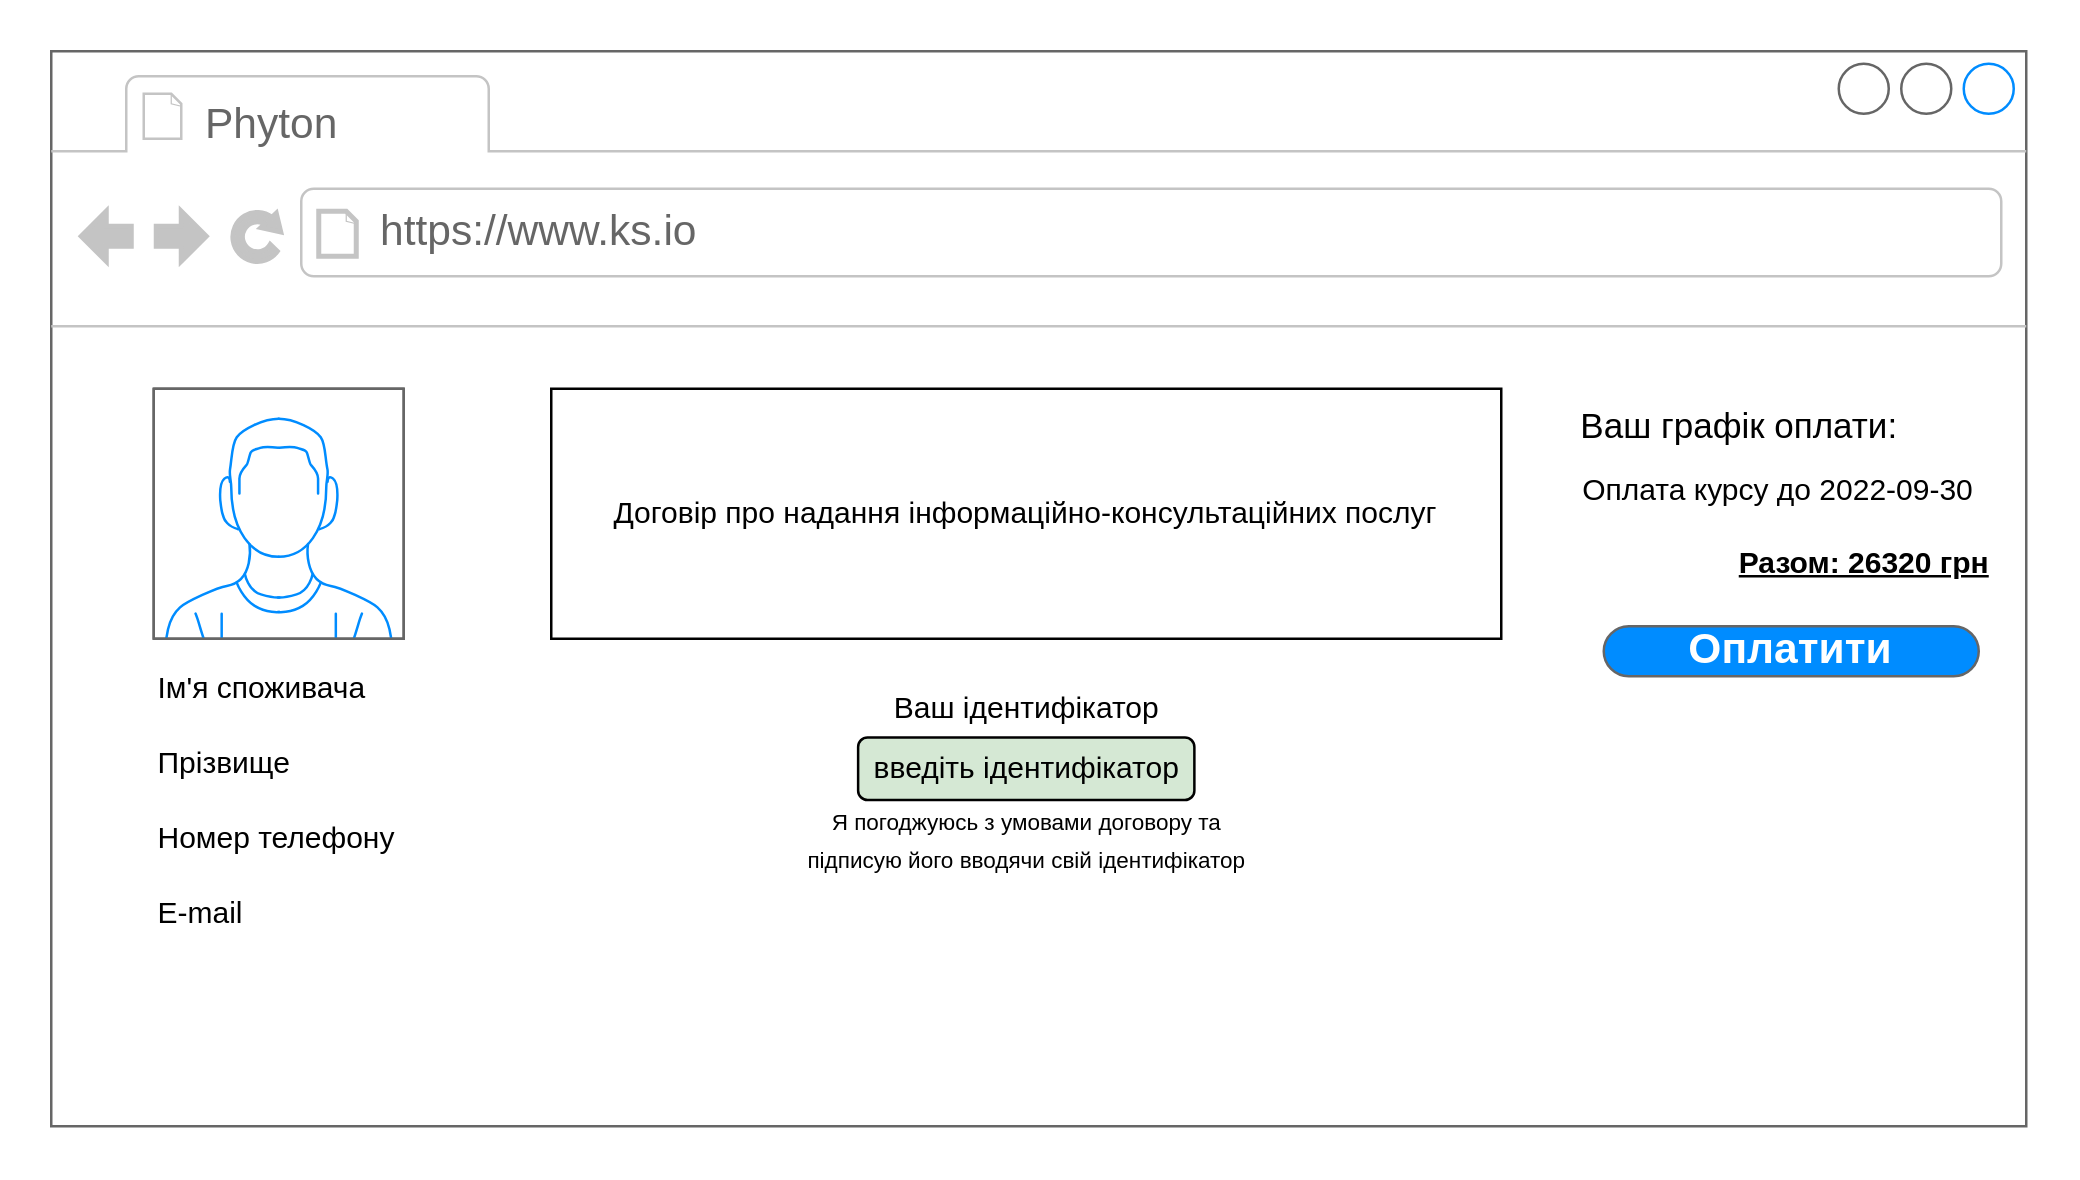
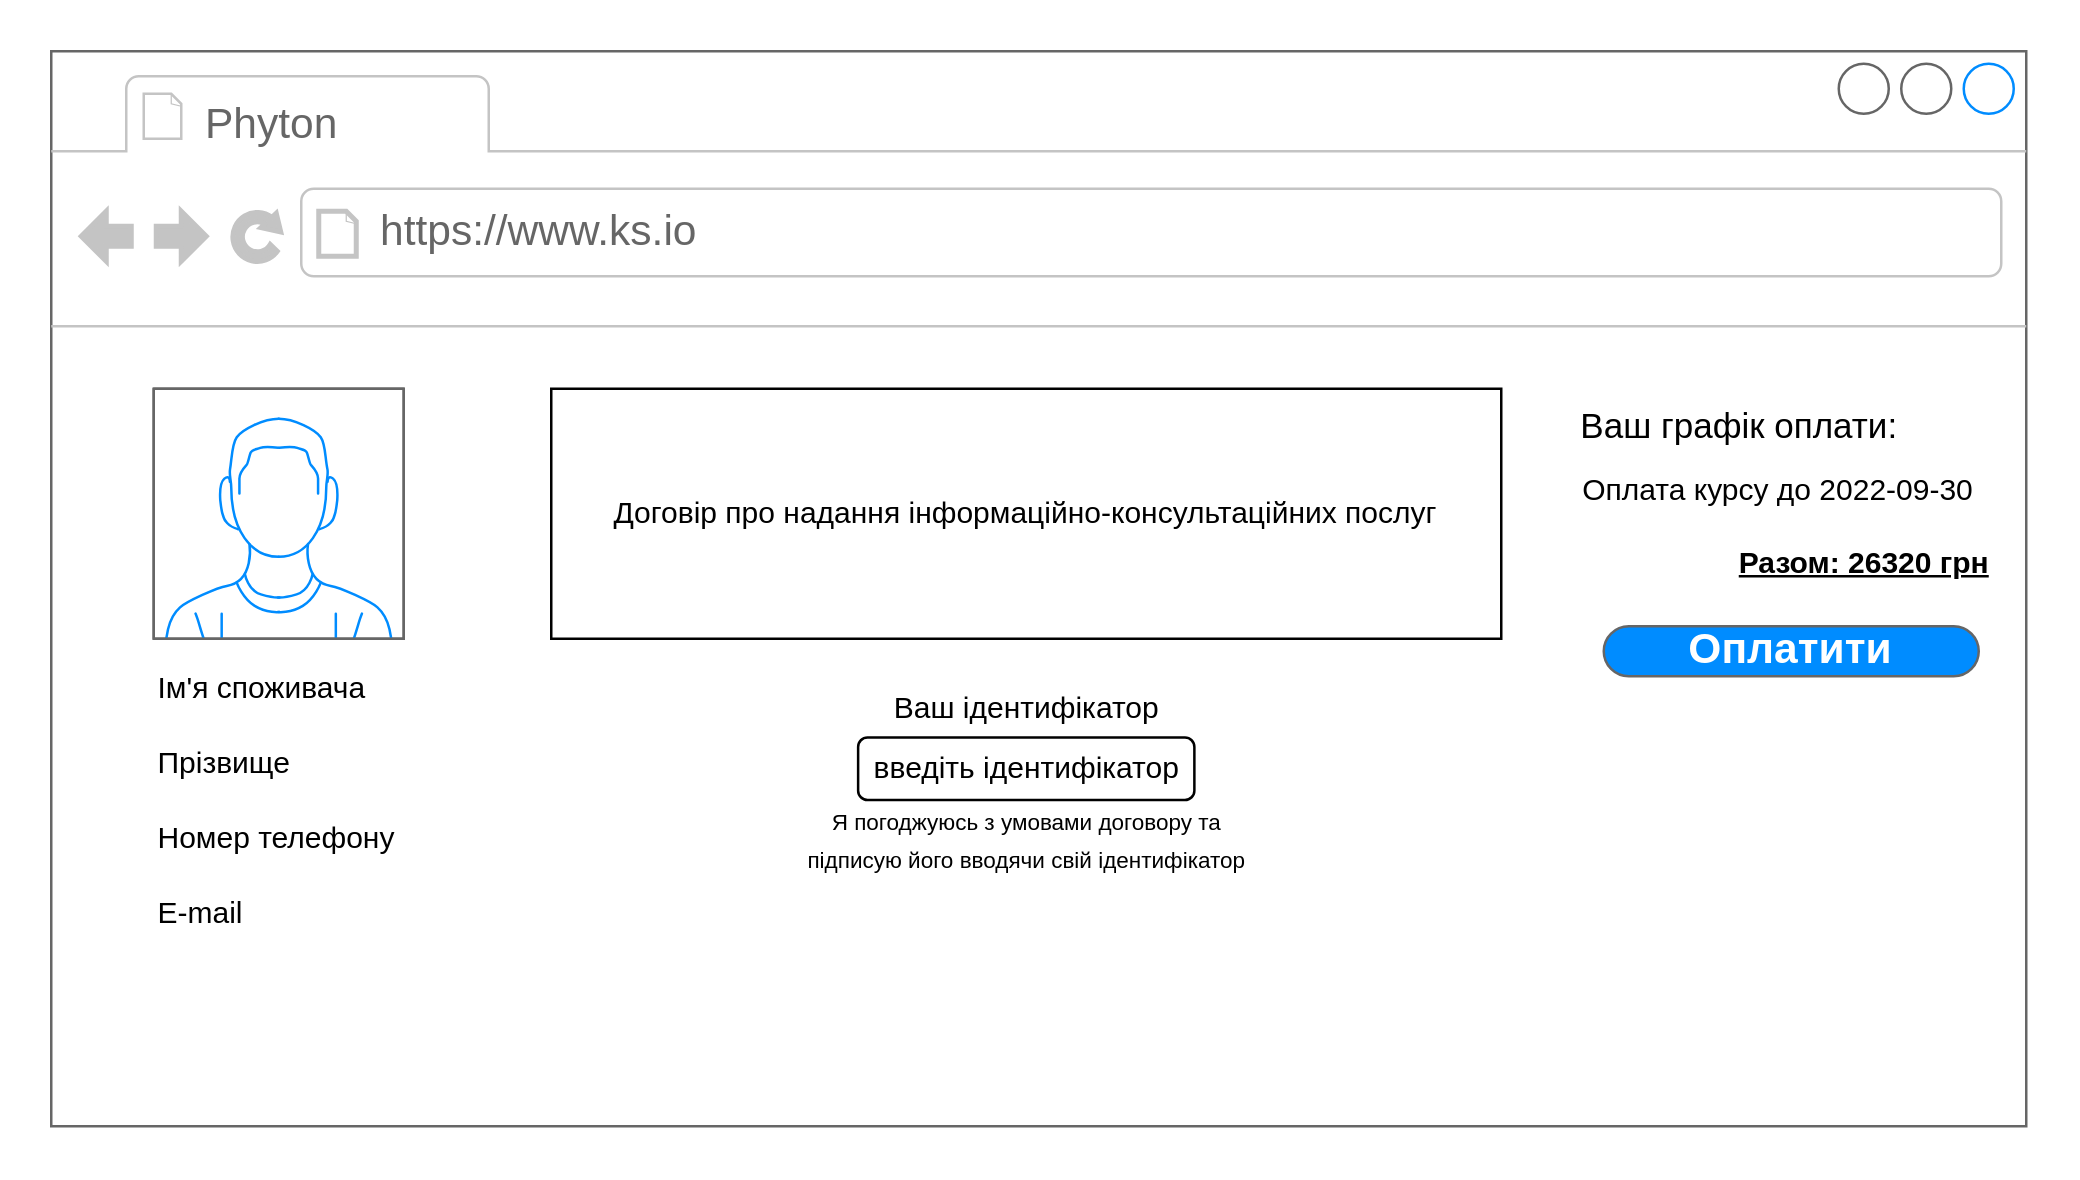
  <mxCell id="0" />
  <mxCell id="1" parent="0" />
  <mxCell id="2" value="" style="strokeWidth=1;shadow=0;dashed=0;align=center;html=1;shape=mxgraph.mockup.containers.browserWindow;rSize=0;strokeColor=#666666;strokeColor2=#008cff;strokeColor3=#c4c4c4;mainText=,;recursiveResize=0;" parent="1" vertex="1"><mxGeometry y="20" width="790" height="430" as="geometry" x="20" /></mxCell>
  <mxCell id="3" value="Phyton" style="strokeWidth=1;shadow=0;dashed=0;align=center;html=1;shape=mxgraph.mockup.containers.anchor;fontSize=17;fontColor=#666666;align=left;" parent="2" vertex="1"><mxGeometry x="60" y="12" width="155" height="35" as="geometry" /></mxCell>
  <mxCell id="4" value="https://www.ks.io" style="strokeWidth=1;shadow=0;dashed=0;align=center;html=1;shape=mxgraph.mockup.containers.anchor;rSize=0;fontSize=17;fontColor=#666666;align=left;" parent="2" vertex="1"><mxGeometry x="130" y="60" width="250" height="26" as="geometry" /></mxCell>
  <mxCell id="5" value="" style="verticalLabelPosition=bottom;shadow=0;dashed=0;align=center;html=1;verticalAlign=top;strokeWidth=1;shape=mxgraph.mockup.containers.userMale;strokeColor=#666666;strokeColor2=#008cff;" parent="2" vertex="1"><mxGeometry x="41" y="135" width="100" height="100" as="geometry" /></mxCell>
  <mxCell id="6" value="Ім'я споживача" style="text;html=1;strokeColor=none;fillColor=none;align=left;verticalAlign=middle;whiteSpace=wrap;rounded=0;" parent="2" vertex="1"><mxGeometry x="41" y="240" width="89" height="30" as="geometry" /></mxCell>
  <mxCell id="7" value="Прізвище" style="text;html=1;strokeColor=none;fillColor=none;align=left;verticalAlign=middle;whiteSpace=wrap;rounded=0;" parent="2" vertex="1"><mxGeometry x="41" y="270" width="60" height="30" as="geometry" /></mxCell>
  <mxCell id="8" value="Номер телефону" style="text;html=1;strokeColor=none;fillColor=none;align=left;verticalAlign=middle;whiteSpace=wrap;rounded=0;" parent="2" vertex="1"><mxGeometry x="41" y="300" width="99" height="30" as="geometry" /></mxCell>
  <mxCell id="9" value="E-mail" style="text;html=1;strokeColor=none;fillColor=none;align=left;verticalAlign=middle;whiteSpace=wrap;rounded=0;" parent="2" vertex="1"><mxGeometry x="41" y="330" width="60" height="30" as="geometry" /></mxCell>
  <mxCell id="10" value="Договір про надання інформаційно-консультаційних послуг" style="rounded=0;whiteSpace=wrap;html=1;" parent="2" vertex="1"><mxGeometry x="200" y="135" width="380" height="100" as="geometry" /></mxCell>
- <mxCell id="11" value="введіть ідентифікатор" style="rounded=1;whiteSpace=wrap;html=1;fillColor=#d5e8d4;" parent="2" vertex="1"><mxGeometry x="322.75" y="274.5" width="134.5" height="25" as="geometry" /></mxCell>
+ <mxCell id="11" value="введіть ідентифікатор" style="rounded=1;whiteSpace=wrap;html=1;" parent="2" vertex="1"><mxGeometry x="322.75" y="274.5" width="134.5" height="25" as="geometry" /></mxCell>
  <mxCell id="12" value="Ваш ідентифікатор" style="text;html=1;strokeColor=none;fillColor=none;align=center;verticalAlign=middle;whiteSpace=wrap;rounded=0;" parent="2" vertex="1"><mxGeometry x="330.5" y="247.5" width="119" height="30" as="geometry" /></mxCell>
  <mxCell id="13" value="&lt;font style=&quot;font-size: 9px;&quot;&gt;Я погоджуюсь з умовами договору та підписую його вводячи свій ідентифікатор&lt;/font&gt;" style="text;html=1;strokeColor=none;fillColor=none;align=center;verticalAlign=middle;whiteSpace=wrap;rounded=0;" parent="2" vertex="1"><mxGeometry x="295.5" y="304.5" width="189" height="20" as="geometry" /></mxCell>
  <mxCell id="14" value="&lt;font style=&quot;font-size: 14px;&quot;&gt;Ваш графік оплати:&lt;/font&gt;" style="text;html=1;strokeColor=none;fillColor=none;align=center;verticalAlign=middle;whiteSpace=wrap;rounded=0;fontSize=9;" parent="2" vertex="1"><mxGeometry x="611" y="135" width="129" height="30" as="geometry" /></mxCell>
  <mxCell id="15" value="&lt;font style=&quot;font-size: 12px;&quot;&gt;Оплата курсу до 2022-09-30&lt;/font&gt;" style="text;html=1;strokeColor=none;fillColor=none;align=center;verticalAlign=middle;whiteSpace=wrap;rounded=0;fontSize=14;" parent="2" vertex="1"><mxGeometry x="611" y="160" width="160" height="30" as="geometry" /></mxCell>
  <mxCell id="16" value="&lt;b&gt;&lt;u&gt;Разом: 26320 грн&lt;/u&gt;&lt;/b&gt;" style="text;html=1;strokeColor=none;fillColor=none;align=center;verticalAlign=middle;whiteSpace=wrap;rounded=0;fontSize=12;" parent="2" vertex="1"><mxGeometry x="670" y="190" width="111" height="30" as="geometry" /></mxCell>
  <mxCell id="17" value="Оплатити" style="strokeWidth=1;shadow=0;dashed=0;align=center;html=1;shape=mxgraph.mockup.buttons.button;strokeColor=#666666;fontColor=#ffffff;mainText=;buttonStyle=round;fontSize=17;fontStyle=1;fillColor=#008cff;whiteSpace=wrap;" parent="2" vertex="1"><mxGeometry x="621" y="230" width="150" height="20" as="geometry" /></mxCell>
